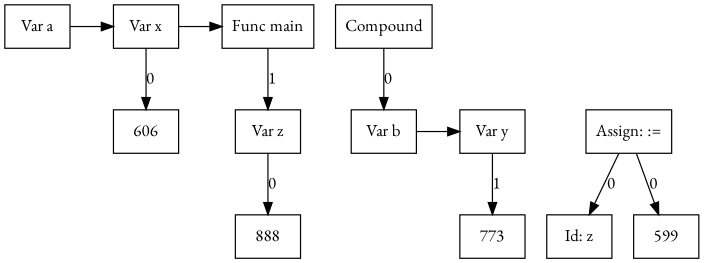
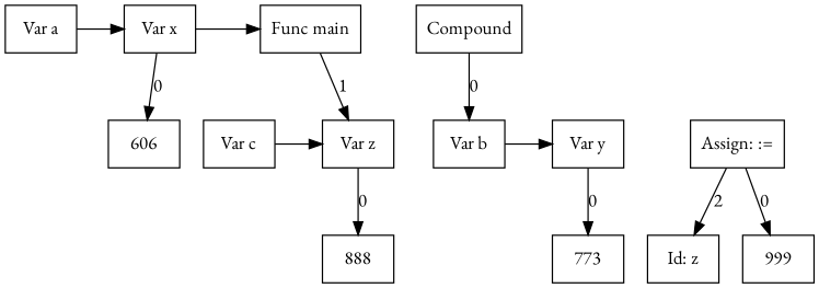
  digraph {
    fontname="EB Garamond"
    node [fontname="EB Garamond" shape=box]
    edge [fontname="EB Garamond"]
    n1 [label="Var a"]
    n2 [label="Var x"]
    n3 [label="Func main"]
    n4 [label=606]
    n5 [label=Compound]
    n6 [label="Var b"]
    n7 [label="Assign: :="]
    n8 [label="Var y"]
+   n9 [label="Var c"]
    n10 [label="Var z"]
    n11 [label=773]
    n12 [label=888]
    n13 [label="Id: z"]
-   n14 [label=599]
+   n14 [label=999]
    subgraph sub_1 {
      rank=same
      rankdir=LR
      n1
      n2
      n3
    }
    subgraph sub_2 {
      rankdir=LR
      n1
      n2
      n3
    }
    subgraph sub_3 {
      ordering=out
      rank=same
      rankdir=LR
      n4
    }
    subgraph sub_4 {
      rankdir=TB
      n2
      n4
    }
    subgraph sub_5 {
      ordering=out
      rank=same
      rankdir=LR
      n5
    }
    subgraph sub_6 {
      rankdir=TB
      n3
      n5
    }
    subgraph sub_7 {
      ordering=out
      rank=same
      rankdir=LR
      n6
      n7
    }
    subgraph sub_8 {
      rankdir=TB
      n5
      n6
      n7
    }
    subgraph sub_9 {
      rank=same
      rankdir=LR
      n6
      n8
+     n9
      n10
    }
    subgraph sub_10 {
      rankdir=LR
      n6
      n8
+     n9
      n10
    }
    subgraph sub_11 {
      ordering=out
      rank=same
      rankdir=LR
      n11
    }
    subgraph sub_12 {
      rankdir=TB
      n8
      n11
    }
    subgraph sub_13 {
      ordering=out
      rank=same
      rankdir=LR
      n12
    }
    subgraph sub_14 {
      rankdir=TB
      n10
      n12
    }
    subgraph sub_15 {
      ordering=out
      rank=same
      rankdir=LR
      n13
      n14
    }
    subgraph sub_16 {
      rankdir=TB
      n7
      n13
      n14
    }
    n1 -> n2
    n2 -> n3
    n2 -> n4 [label=0]
    n3 -> n10 [label=1]
    n5 -> n6 [label=0]
    n6 -> n8
-   n7 -> n13 [label=0]
+   n7 -> n13 [label=2]
    n7 -> n14 [label=0]
-   n8 -> n11 [label=1]
+   n8 -> n11 [label=0]
+   n9 -> n10
    n10 -> n12 [label=0]
  }
